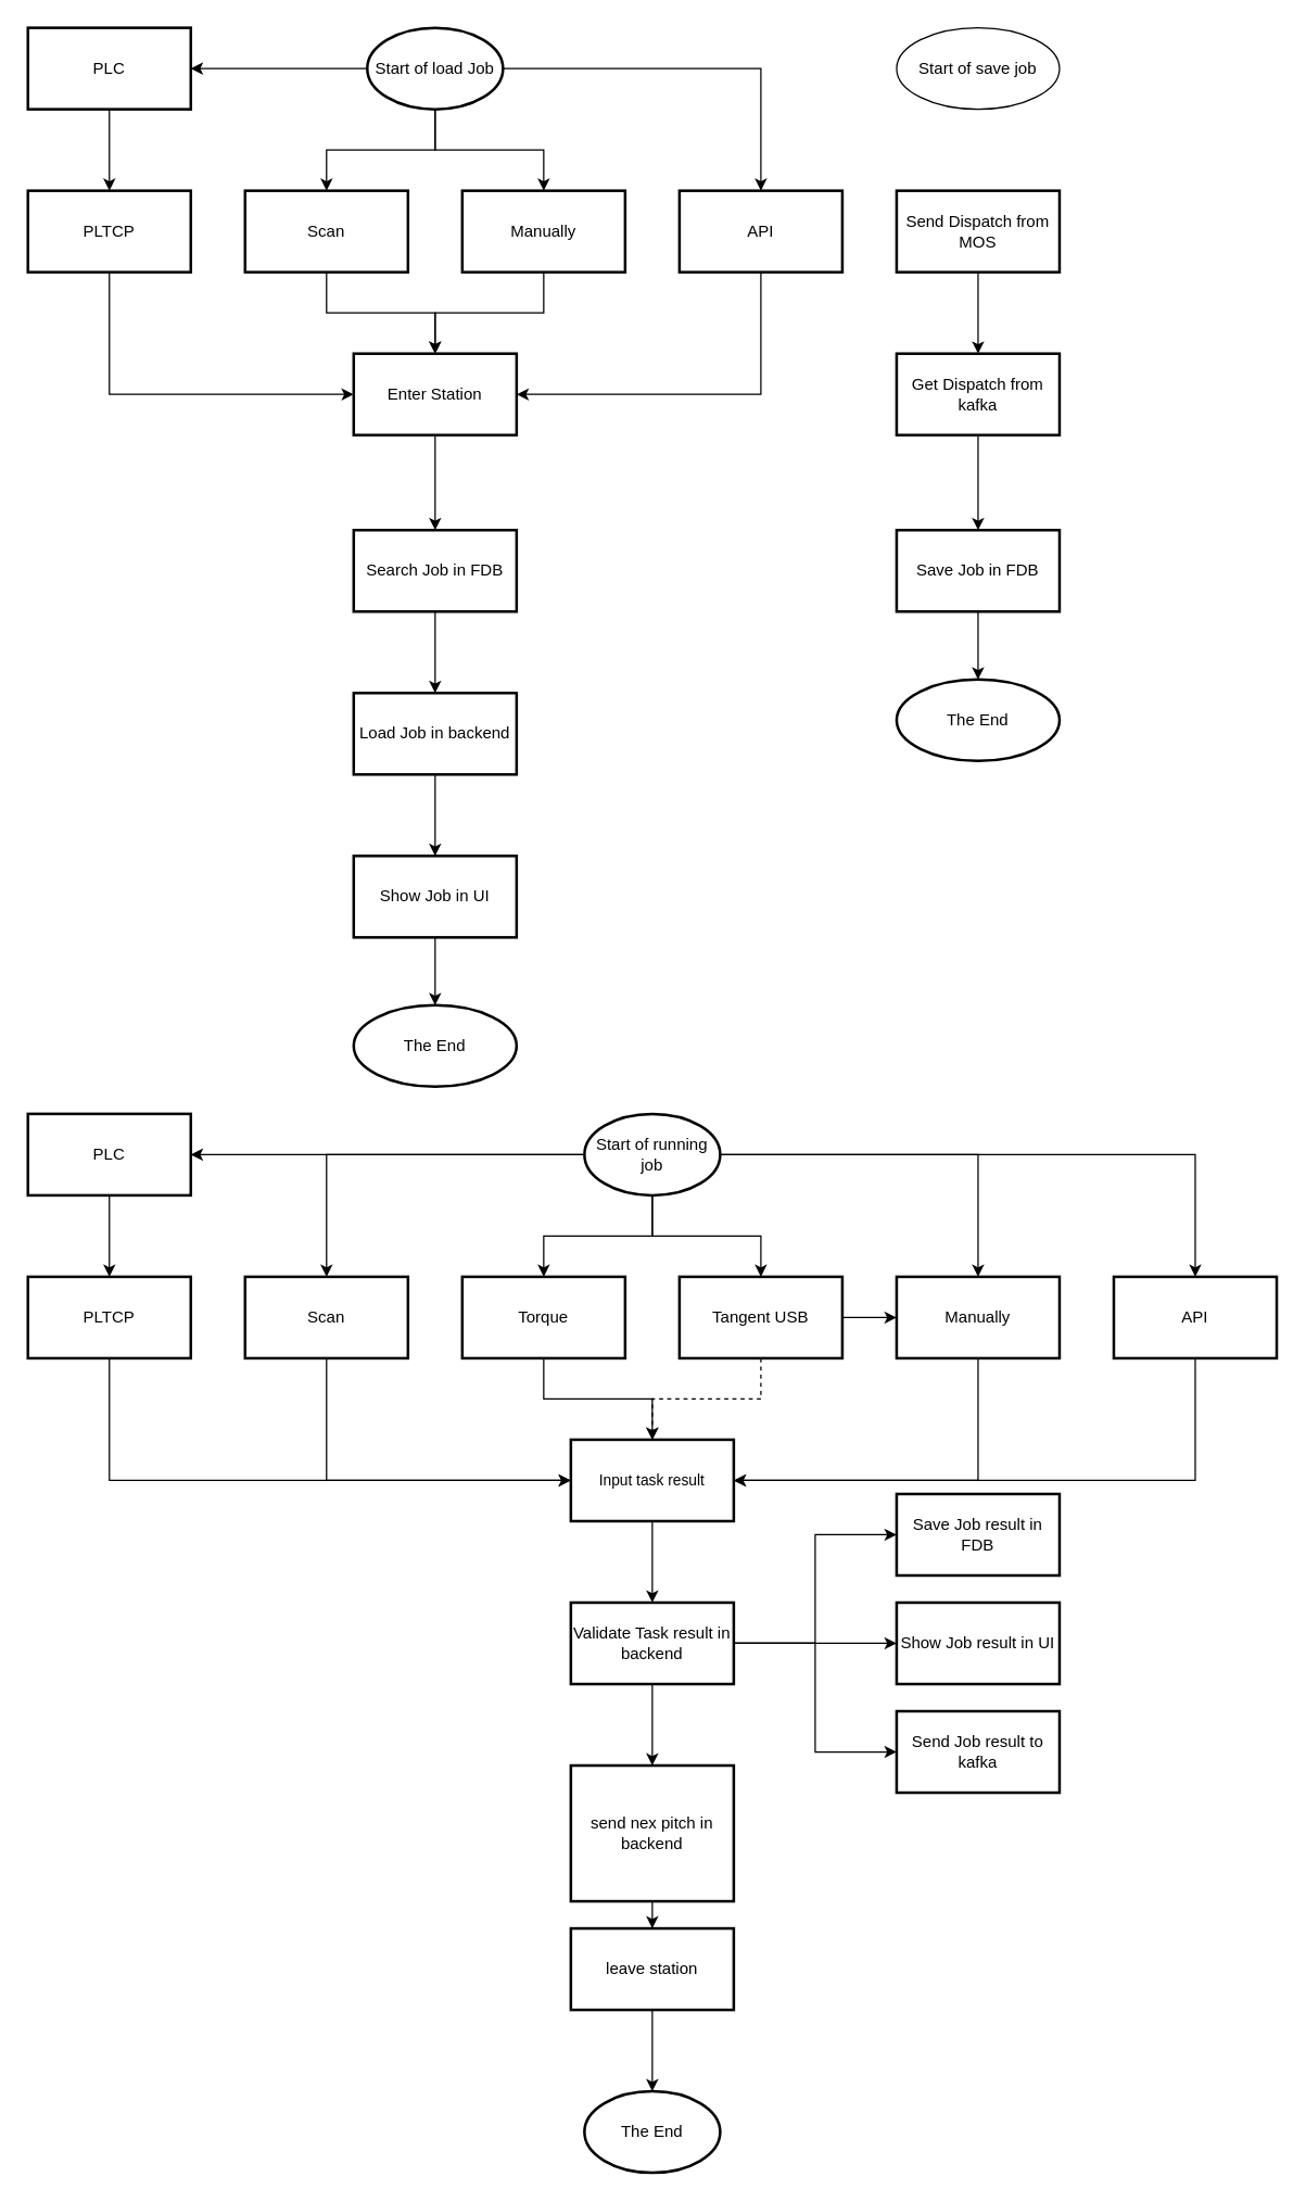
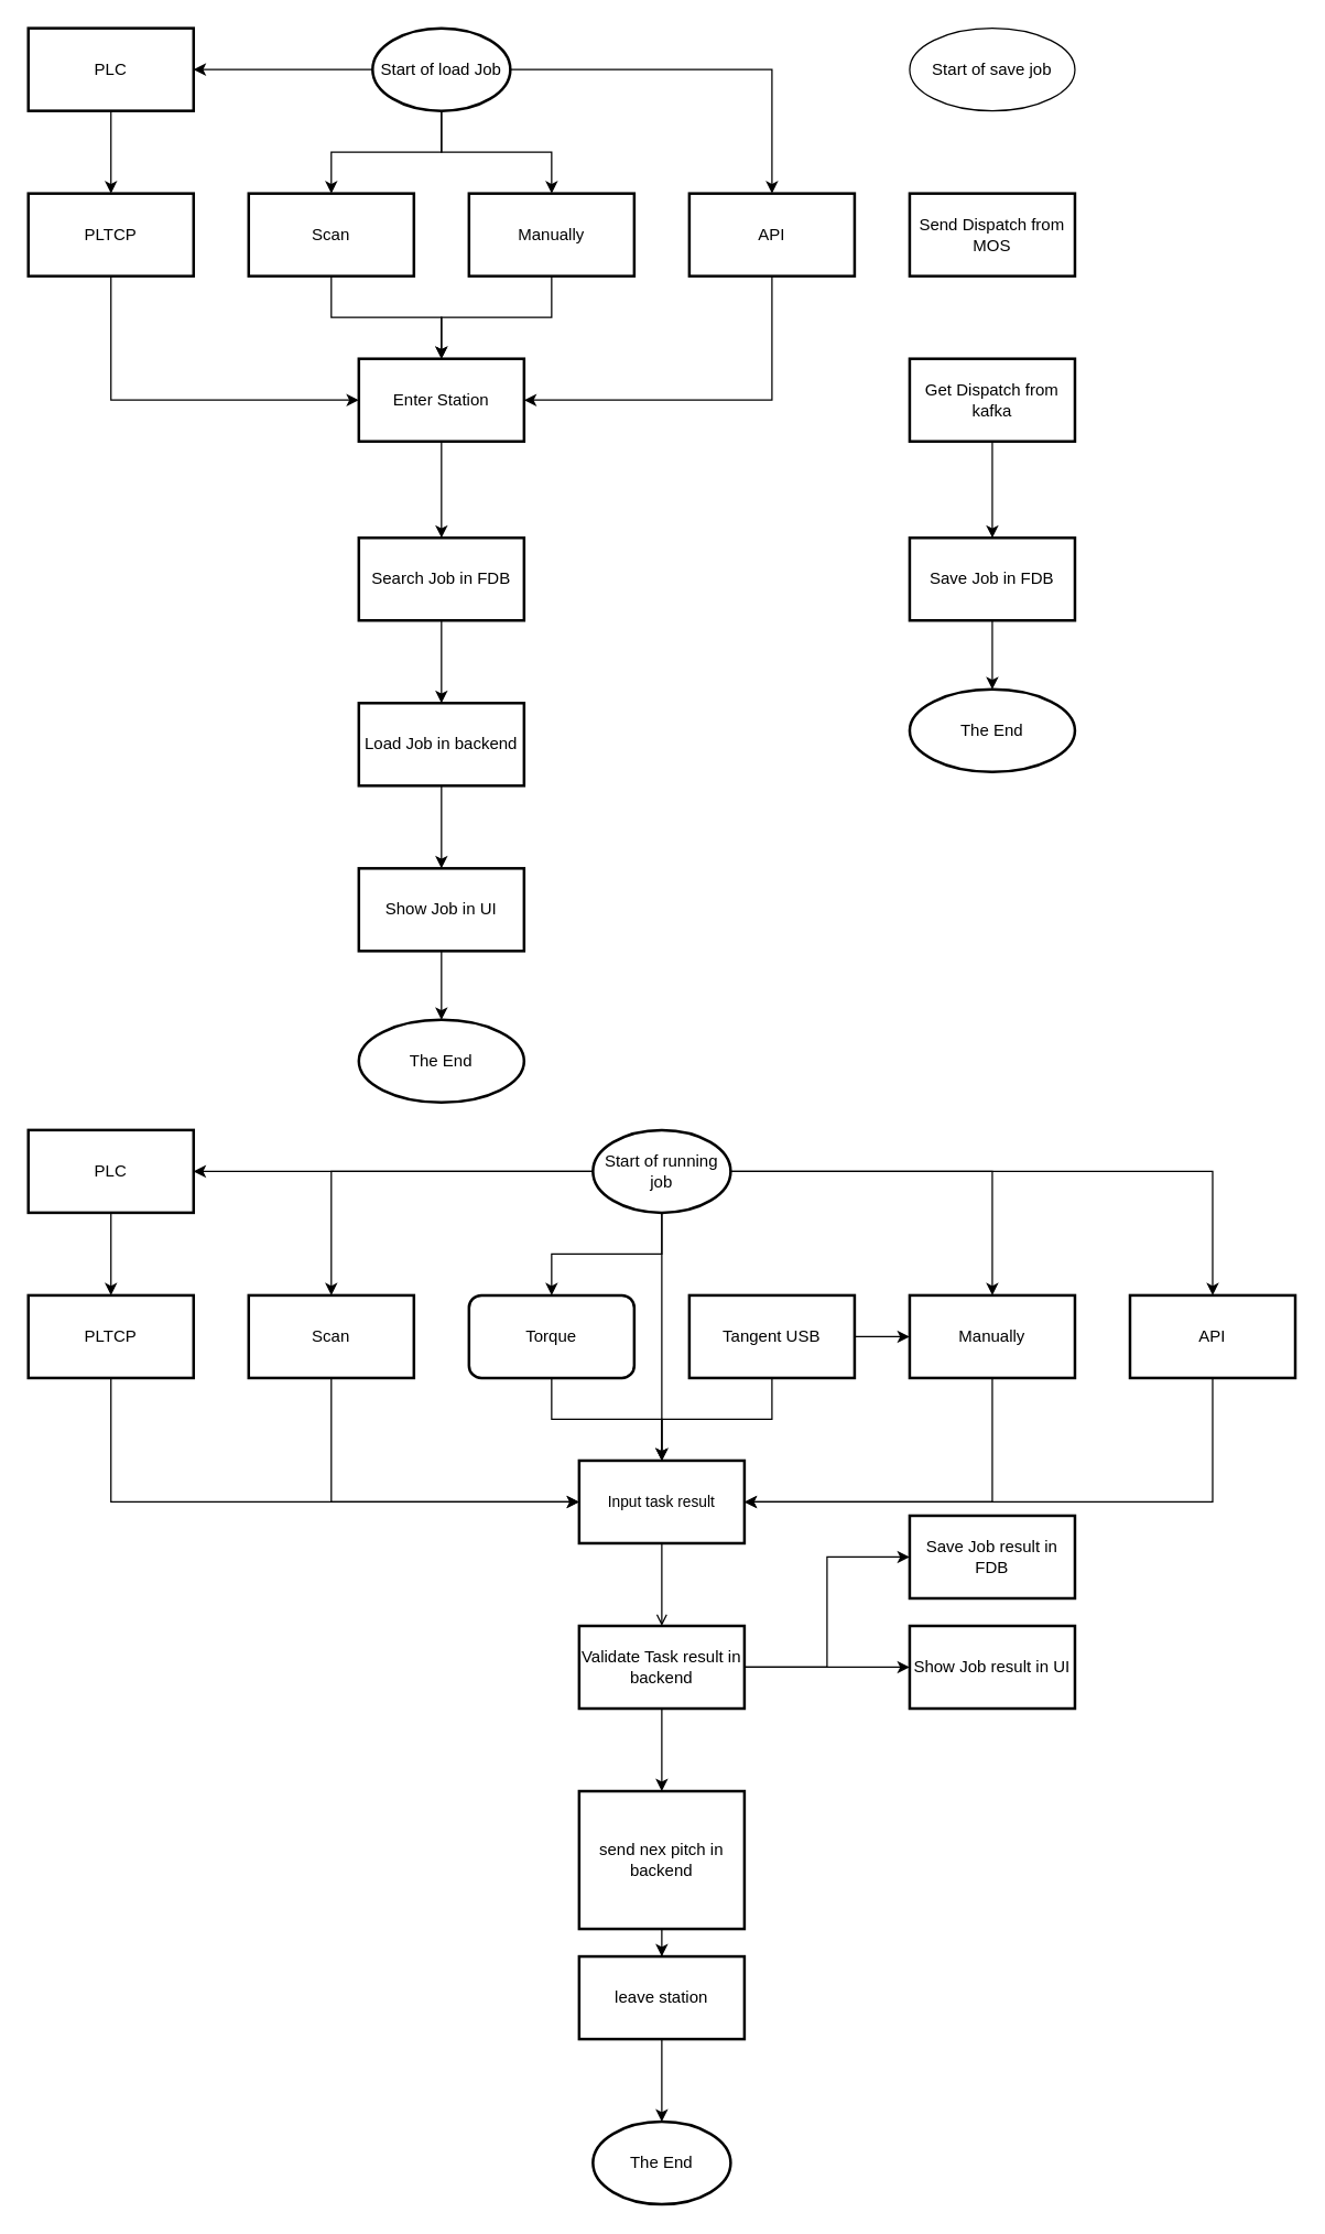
  <mxCell id="0" />
  <mxCell id="1" parent="0" />
  <mxCell id="2" value="" style="edgeStyle=orthogonalEdgeStyle;rounded=0;orthogonalLoop=1;jettySize=auto;html=1;" edge="1" parent="1" source="6" target="14"><mxGeometry relative="1" as="geometry" /></mxCell>
  <mxCell id="3" value="" style="edgeStyle=orthogonalEdgeStyle;rounded=0;orthogonalLoop=1;jettySize=auto;html=1;" edge="1" parent="1" source="6" target="20"><mxGeometry relative="1" as="geometry" /></mxCell>
  <mxCell id="4" style="edgeStyle=orthogonalEdgeStyle;rounded=0;orthogonalLoop=1;jettySize=auto;html=1;" edge="1" parent="1" source="6" target="16"><mxGeometry relative="1" as="geometry" /></mxCell>
  <mxCell id="5" style="edgeStyle=orthogonalEdgeStyle;rounded=0;orthogonalLoop=1;jettySize=auto;html=1;" edge="1" parent="1" source="6" target="22"><mxGeometry relative="1" as="geometry" /></mxCell>
  <mxCell id="6" value="Start of load Job" style="strokeWidth=2;html=1;shape=mxgraph.flowchart.start_1;whiteSpace=wrap;" parent="1" vertex="1"><mxGeometry x="270" y="20" width="100" height="60" as="geometry" /></mxCell>
  <mxCell id="7" value="" style="edgeStyle=orthogonalEdgeStyle;rounded=0;orthogonalLoop=1;jettySize=auto;html=1;entryX=0.5;entryY=0;entryDx=0;entryDy=0;" edge="1" parent="1" source="8" target="60"><mxGeometry relative="1" as="geometry" /></mxCell>
  <mxCell id="8" value="Enter Station" style="whiteSpace=wrap;html=1;strokeWidth=2;" vertex="1" parent="1"><mxGeometry x="260" y="260" width="120" height="60" as="geometry" /></mxCell>
  <mxCell id="9" value="" style="edgeStyle=orthogonalEdgeStyle;rounded=0;orthogonalLoop=1;jettySize=auto;html=1;" edge="1" parent="1" source="10" target="12"><mxGeometry relative="1" as="geometry" /></mxCell>
  <mxCell id="10" value="Load Job in backend" style="whiteSpace=wrap;html=1;strokeWidth=2;" vertex="1" parent="1"><mxGeometry x="260" y="510" width="120" height="60" as="geometry" /></mxCell>
  <mxCell id="11" value="" style="edgeStyle=orthogonalEdgeStyle;rounded=0;orthogonalLoop=1;jettySize=auto;html=1;" edge="1" parent="1" source="12" target="25"><mxGeometry relative="1" as="geometry" /></mxCell>
  <mxCell id="12" value="Show Job in UI" style="whiteSpace=wrap;html=1;strokeWidth=2;" vertex="1" parent="1"><mxGeometry x="260" y="630" width="120" height="60" as="geometry" /></mxCell>
  <mxCell id="13" style="edgeStyle=orthogonalEdgeStyle;rounded=0;orthogonalLoop=1;jettySize=auto;html=1;entryX=0.5;entryY=0;entryDx=0;entryDy=0;" edge="1" parent="1" source="14" target="8"><mxGeometry relative="1" as="geometry"><Array as="points"><mxPoint x="240" y="230" /><mxPoint x="320" y="230" /></Array></mxGeometry></mxCell>
  <mxCell id="14" value="Scan" style="whiteSpace=wrap;html=1;strokeWidth=2;" vertex="1" parent="1"><mxGeometry x="180" y="140" width="120" height="60" as="geometry" /></mxCell>
  <mxCell id="15" style="edgeStyle=orthogonalEdgeStyle;rounded=0;orthogonalLoop=1;jettySize=auto;html=1;entryX=0.5;entryY=0;entryDx=0;entryDy=0;" edge="1" parent="1" source="16" target="8"><mxGeometry relative="1" as="geometry"><Array as="points"><mxPoint x="400" y="230" /><mxPoint x="320" y="230" /></Array></mxGeometry></mxCell>
  <mxCell id="16" value="Manually" style="whiteSpace=wrap;html=1;strokeWidth=2;" vertex="1" parent="1"><mxGeometry x="340" y="140" width="120" height="60" as="geometry" /></mxCell>
  <mxCell id="17" style="edgeStyle=orthogonalEdgeStyle;rounded=0;orthogonalLoop=1;jettySize=auto;html=1;entryX=0;entryY=0.5;entryDx=0;entryDy=0;" edge="1" parent="1" source="18" target="8"><mxGeometry relative="1" as="geometry"><Array as="points"><mxPoint x="80" y="290" /></Array></mxGeometry></mxCell>
  <mxCell id="18" value="PLTCP" style="whiteSpace=wrap;html=1;strokeWidth=2;" vertex="1" parent="1"><mxGeometry x="20" y="140" width="120" height="60" as="geometry" /></mxCell>
  <mxCell id="19" value="" style="edgeStyle=orthogonalEdgeStyle;rounded=0;orthogonalLoop=1;jettySize=auto;html=1;" edge="1" parent="1" source="20" target="18"><mxGeometry relative="1" as="geometry" /></mxCell>
  <mxCell id="20" value="PLC" style="whiteSpace=wrap;html=1;strokeWidth=2;" vertex="1" parent="1"><mxGeometry x="20" y="20" width="120" height="60" as="geometry" /></mxCell>
  <mxCell id="21" style="edgeStyle=orthogonalEdgeStyle;rounded=0;orthogonalLoop=1;jettySize=auto;html=1;entryX=1;entryY=0.5;entryDx=0;entryDy=0;" edge="1" parent="1" source="22" target="8"><mxGeometry relative="1" as="geometry"><Array as="points"><mxPoint x="560" y="290" /></Array></mxGeometry></mxCell>
  <mxCell id="22" value="API" style="whiteSpace=wrap;html=1;strokeWidth=2;" vertex="1" parent="1"><mxGeometry x="500" y="140" width="120" height="60" as="geometry" /></mxCell>
  <mxCell id="23" value="" style="edgeStyle=orthogonalEdgeStyle;rounded=0;orthogonalLoop=1;jettySize=auto;html=1;" edge="1" parent="1" source="24" target="56"><mxGeometry relative="1" as="geometry" /></mxCell>
  <mxCell id="24" value="send nex pitch in backend" style="whiteSpace=wrap;html=1;strokeWidth=2;" vertex="1" parent="1"><mxGeometry x="420" y="1300" width="120" height="100" as="geometry" /></mxCell>
  <mxCell id="25" value="The End" style="ellipse;whiteSpace=wrap;html=1;strokeWidth=2;" vertex="1" parent="1"><mxGeometry x="260" y="740" width="120" height="60" as="geometry" /></mxCell>
  <mxCell id="26" value="" style="edgeStyle=orthogonalEdgeStyle;rounded=0;orthogonalLoop=1;jettySize=auto;html=1;" edge="1" source="32" target="42" parent="1"><mxGeometry relative="1" as="geometry" /></mxCell>
  <mxCell id="27" value="" style="edgeStyle=orthogonalEdgeStyle;rounded=0;orthogonalLoop=1;jettySize=auto;html=1;" edge="1" source="32" target="48" parent="1"><mxGeometry relative="1" as="geometry" /></mxCell>
  <mxCell id="28" style="edgeStyle=orthogonalEdgeStyle;rounded=0;orthogonalLoop=1;jettySize=auto;html=1;" edge="1" source="32" target="44" parent="1"><mxGeometry relative="1" as="geometry" /></mxCell>
  <mxCell id="29" style="edgeStyle=orthogonalEdgeStyle;rounded=0;orthogonalLoop=1;jettySize=auto;html=1;" edge="1" source="32" target="50" parent="1"><mxGeometry relative="1" as="geometry" /></mxCell>
- <mxCell id="30" style="edgeStyle=orthogonalEdgeStyle;rounded=0;orthogonalLoop=1;jettySize=auto;html=1;entryX=0.5;entryY=0;entryDx=0;entryDy=0;" edge="1" parent="1" source="32" target="53"><mxGeometry relative="1" as="geometry" /></mxCell>
+ <mxCell id="30" style="edgeStyle=orthogonalEdgeStyle;rounded=0;orthogonalLoop=1;jettySize=auto;html=1;" edge="1" parent="1" source="32" target="34"><mxGeometry relative="1" as="geometry" /></mxCell>
  <mxCell id="31" style="edgeStyle=orthogonalEdgeStyle;rounded=0;orthogonalLoop=1;jettySize=auto;html=1;entryX=0.5;entryY=0;entryDx=0;entryDy=0;" edge="1" parent="1" source="32" target="58"><mxGeometry relative="1" as="geometry" /></mxCell>
  <mxCell id="32" value="Start of running job" style="strokeWidth=2;html=1;shape=mxgraph.flowchart.start_1;whiteSpace=wrap;" vertex="1" parent="1"><mxGeometry x="430" y="820" width="100" height="60" as="geometry" /></mxCell>
- <mxCell id="33" value="" style="edgeStyle=orthogonalEdgeStyle;rounded=0;orthogonalLoop=1;jettySize=auto;html=1;" edge="1" source="34" target="39" parent="1"><mxGeometry relative="1" as="geometry" /></mxCell>
+ <mxCell id="33" value="" style="edgeStyle=orthogonalEdgeStyle;rounded=0;orthogonalLoop=1;jettySize=auto;html=1;endArrow=open;" edge="1" source="34" target="39" parent="1"><mxGeometry relative="1" as="geometry" /></mxCell>
  <mxCell id="34" value="&lt;span style=&quot;font-size: 11px ; background-color: rgb(255 , 255 , 255)&quot;&gt;Input task result&lt;/span&gt;" style="whiteSpace=wrap;html=1;strokeWidth=2;" vertex="1" parent="1"><mxGeometry x="420" y="1060" width="120" height="60" as="geometry" /></mxCell>
  <mxCell id="35" style="edgeStyle=orthogonalEdgeStyle;rounded=0;orthogonalLoop=1;jettySize=auto;html=1;entryX=0;entryY=0.5;entryDx=0;entryDy=0;" edge="1" parent="1" source="39" target="40"><mxGeometry relative="1" as="geometry" /></mxCell>
  <mxCell id="36" style="edgeStyle=orthogonalEdgeStyle;rounded=0;orthogonalLoop=1;jettySize=auto;html=1;entryX=0;entryY=0.5;entryDx=0;entryDy=0;" edge="1" parent="1" source="39" target="54"><mxGeometry relative="1" as="geometry" /></mxCell>
- <mxCell id="37" style="edgeStyle=orthogonalEdgeStyle;rounded=0;orthogonalLoop=1;jettySize=auto;html=1;entryX=0;entryY=0.5;entryDx=0;entryDy=0;" edge="1" parent="1" source="39" target="68"><mxGeometry relative="1" as="geometry" /></mxCell>
  <mxCell id="38" value="" style="edgeStyle=orthogonalEdgeStyle;rounded=0;orthogonalLoop=1;jettySize=auto;html=1;" edge="1" parent="1" source="39" target="24"><mxGeometry relative="1" as="geometry" /></mxCell>
  <mxCell id="39" value="Validate Task result in backend" style="whiteSpace=wrap;html=1;strokeWidth=2;" vertex="1" parent="1"><mxGeometry x="420" y="1180" width="120" height="60" as="geometry" /></mxCell>
  <mxCell id="40" value="Save Job result in FDB" style="whiteSpace=wrap;html=1;strokeWidth=2;" vertex="1" parent="1"><mxGeometry x="660" y="1100" width="120" height="60" as="geometry" /></mxCell>
  <mxCell id="41" style="edgeStyle=orthogonalEdgeStyle;rounded=0;orthogonalLoop=1;jettySize=auto;html=1;entryX=0;entryY=0.5;entryDx=0;entryDy=0;" edge="1" parent="1" source="42" target="34"><mxGeometry relative="1" as="geometry"><Array as="points"><mxPoint x="240" y="1090" /></Array></mxGeometry></mxCell>
  <mxCell id="42" value="Scan" style="whiteSpace=wrap;html=1;strokeWidth=2;" vertex="1" parent="1"><mxGeometry x="180" y="940" width="120" height="60" as="geometry" /></mxCell>
  <mxCell id="43" style="edgeStyle=orthogonalEdgeStyle;rounded=0;orthogonalLoop=1;jettySize=auto;html=1;entryX=1;entryY=0.5;entryDx=0;entryDy=0;" edge="1" parent="1" source="44" target="34"><mxGeometry relative="1" as="geometry"><mxPoint x="470" y="1120" as="targetPoint" /><Array as="points"><mxPoint x="720" y="1090" /></Array></mxGeometry></mxCell>
  <mxCell id="44" value="Manually" style="whiteSpace=wrap;html=1;strokeWidth=2;" vertex="1" parent="1"><mxGeometry x="660" y="940" width="120" height="60" as="geometry" /></mxCell>
  <mxCell id="45" style="edgeStyle=orthogonalEdgeStyle;rounded=0;orthogonalLoop=1;jettySize=auto;html=1;entryX=0;entryY=0.5;entryDx=0;entryDy=0;" edge="1" parent="1" source="46" target="34"><mxGeometry relative="1" as="geometry"><Array as="points"><mxPoint x="80" y="1090" /></Array></mxGeometry></mxCell>
  <mxCell id="46" value="PLTCP" style="whiteSpace=wrap;html=1;strokeWidth=2;" vertex="1" parent="1"><mxGeometry x="20" y="940" width="120" height="60" as="geometry" /></mxCell>
  <mxCell id="47" value="" style="edgeStyle=orthogonalEdgeStyle;rounded=0;orthogonalLoop=1;jettySize=auto;html=1;" edge="1" source="48" target="46" parent="1"><mxGeometry relative="1" as="geometry" /></mxCell>
  <mxCell id="48" value="PLC" style="whiteSpace=wrap;html=1;strokeWidth=2;" vertex="1" parent="1"><mxGeometry x="20" y="820" width="120" height="60" as="geometry" /></mxCell>
  <mxCell id="49" value="" style="edgeStyle=orthogonalEdgeStyle;rounded=0;orthogonalLoop=1;jettySize=auto;html=1;" edge="1" parent="1" source="50" target="34"><mxGeometry relative="1" as="geometry" /></mxCell>
- <mxCell id="50" value="Torque" style="whiteSpace=wrap;html=1;strokeWidth=2;" vertex="1" parent="1"><mxGeometry x="340" y="940" width="120" height="60" as="geometry" /></mxCell>
- <mxCell id="51" style="edgeStyle=orthogonalEdgeStyle;rounded=0;orthogonalLoop=1;jettySize=auto;html=1;entryX=0.5;entryY=0;entryDx=0;entryDy=0;dashed=1;" edge="1" parent="1" source="53" target="34"><mxGeometry relative="1" as="geometry"><Array as="points"><mxPoint x="560" y="1030" /><mxPoint x="480" y="1030" /></Array></mxGeometry></mxCell>
+ <mxCell id="50" value="Torque" style="whiteSpace=wrap;html=1;strokeWidth=2;rounded=1;" vertex="1" parent="1"><mxGeometry x="340" y="940" width="120" height="60" as="geometry" /></mxCell>
+ <mxCell id="51" style="edgeStyle=orthogonalEdgeStyle;rounded=0;orthogonalLoop=1;jettySize=auto;html=1;entryX=0.5;entryY=0;entryDx=0;entryDy=0;" edge="1" parent="1" source="53" target="34"><mxGeometry relative="1" as="geometry"><Array as="points"><mxPoint x="560" y="1030" /><mxPoint x="480" y="1030" /></Array></mxGeometry></mxCell>
  <mxCell id="52" value="" style="edgeStyle=orthogonalEdgeStyle;rounded=0;orthogonalLoop=1;jettySize=auto;html=1;" edge="1" parent="1" source="53" target="44"><mxGeometry relative="1" as="geometry" /></mxCell>
  <mxCell id="53" value="Tangent USB" style="whiteSpace=wrap;html=1;strokeWidth=2;" vertex="1" parent="1"><mxGeometry x="500" y="940" width="120" height="60" as="geometry" /></mxCell>
  <mxCell id="54" value="Show Job result in UI" style="whiteSpace=wrap;html=1;strokeWidth=2;" vertex="1" parent="1"><mxGeometry x="660" y="1180" width="120" height="60" as="geometry" /></mxCell>
  <mxCell id="55" value="" style="edgeStyle=orthogonalEdgeStyle;rounded=0;orthogonalLoop=1;jettySize=auto;html=1;" edge="1" parent="1" source="56" target="70"><mxGeometry relative="1" as="geometry" /></mxCell>
  <mxCell id="56" value="leave station" style="whiteSpace=wrap;html=1;strokeWidth=2;" vertex="1" parent="1"><mxGeometry x="420" y="1420" width="120" height="60" as="geometry" /></mxCell>
  <mxCell id="57" style="edgeStyle=orthogonalEdgeStyle;rounded=0;orthogonalLoop=1;jettySize=auto;html=1;entryX=1;entryY=0.5;entryDx=0;entryDy=0;" edge="1" parent="1" source="58" target="34"><mxGeometry relative="1" as="geometry"><Array as="points"><mxPoint x="880" y="1090" /></Array></mxGeometry></mxCell>
  <mxCell id="58" value="API" style="whiteSpace=wrap;html=1;strokeWidth=2;" vertex="1" parent="1"><mxGeometry x="820" y="940" width="120" height="60" as="geometry" /></mxCell>
  <mxCell id="59" value="" style="edgeStyle=orthogonalEdgeStyle;rounded=0;orthogonalLoop=1;jettySize=auto;html=1;" edge="1" parent="1" source="60" target="10"><mxGeometry relative="1" as="geometry" /></mxCell>
  <mxCell id="60" value="Search Job in FDB" style="whiteSpace=wrap;html=1;strokeWidth=2;" vertex="1" parent="1"><mxGeometry x="260" y="390" width="120" height="60" as="geometry" /></mxCell>
  <mxCell id="61" value="" style="edgeStyle=orthogonalEdgeStyle;rounded=0;orthogonalLoop=1;jettySize=auto;html=1;" edge="1" parent="1" source="62" target="69"><mxGeometry relative="1" as="geometry" /></mxCell>
  <mxCell id="62" value="Save Job in FDB" style="whiteSpace=wrap;html=1;strokeWidth=2;" vertex="1" parent="1"><mxGeometry x="660" y="390" width="120" height="60" as="geometry" /></mxCell>
- <mxCell id="63" value="" style="edgeStyle=orthogonalEdgeStyle;rounded=0;orthogonalLoop=1;jettySize=auto;html=1;" edge="1" parent="1" source="64" target="67"><mxGeometry relative="1" as="geometry" /></mxCell>
  <mxCell id="64" value="Send Dispatch from MOS" style="whiteSpace=wrap;html=1;strokeWidth=2;" vertex="1" parent="1"><mxGeometry x="660" y="140" width="120" height="60" as="geometry" /></mxCell>
  <mxCell id="65" value="Start of save job" style="ellipse;whiteSpace=wrap;html=1;" vertex="1" parent="1"><mxGeometry x="660" y="20" width="120" height="60" as="geometry" /></mxCell>
  <mxCell id="66" value="" style="edgeStyle=orthogonalEdgeStyle;rounded=0;orthogonalLoop=1;jettySize=auto;html=1;" edge="1" parent="1" source="67" target="62"><mxGeometry relative="1" as="geometry" /></mxCell>
  <mxCell id="67" value="Get Dispatch from kafka" style="whiteSpace=wrap;html=1;strokeWidth=2;" vertex="1" parent="1"><mxGeometry x="660" y="260" width="120" height="60" as="geometry" /></mxCell>
- <mxCell id="68" value="Send Job result to kafka" style="whiteSpace=wrap;html=1;strokeWidth=2;" vertex="1" parent="1"><mxGeometry x="660" y="1260" width="120" height="60" as="geometry" /></mxCell>
  <mxCell id="69" value="The End" style="ellipse;whiteSpace=wrap;html=1;strokeWidth=2;" vertex="1" parent="1"><mxGeometry x="660" y="500" width="120" height="60" as="geometry" /></mxCell>
  <mxCell id="70" value="&lt;span&gt;The End&lt;/span&gt;" style="strokeWidth=2;html=1;shape=mxgraph.flowchart.start_1;whiteSpace=wrap;" vertex="1" parent="1"><mxGeometry x="430" y="1540" width="100" height="60" as="geometry" /></mxCell>
